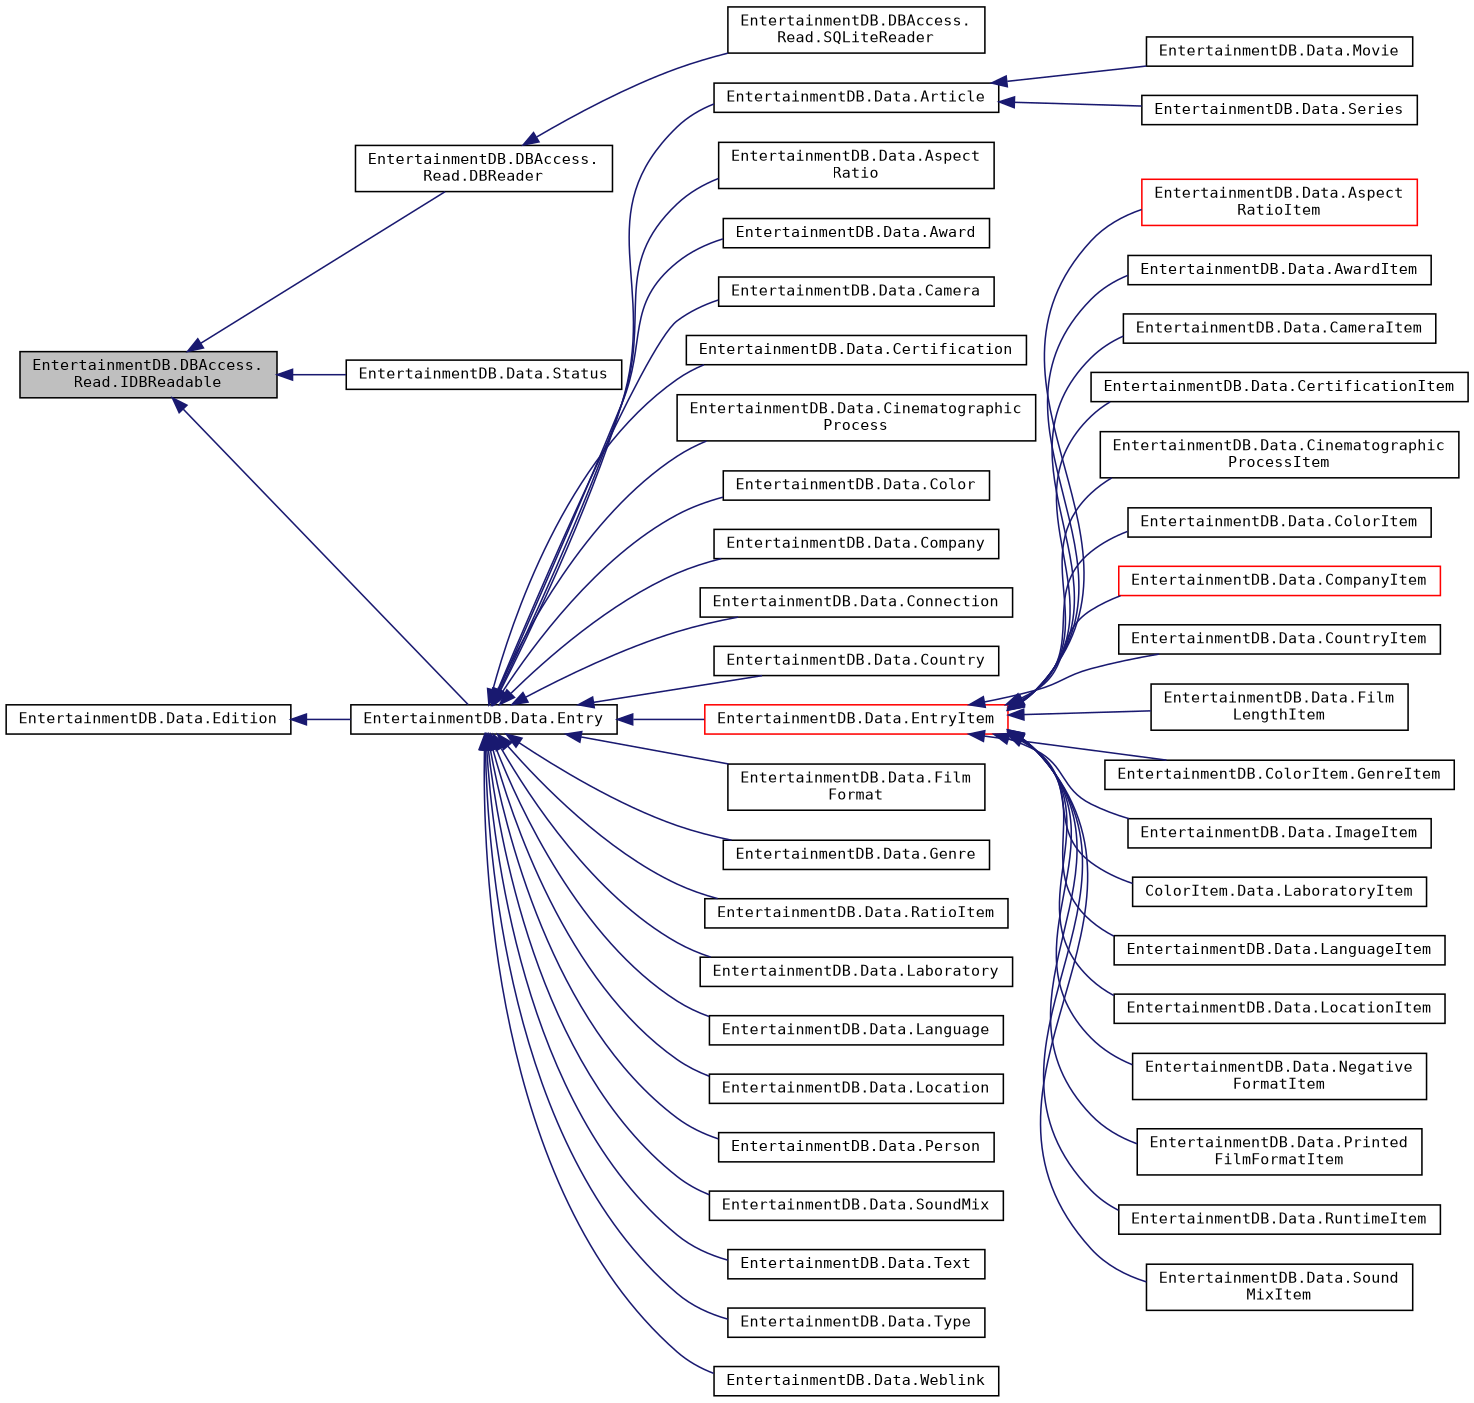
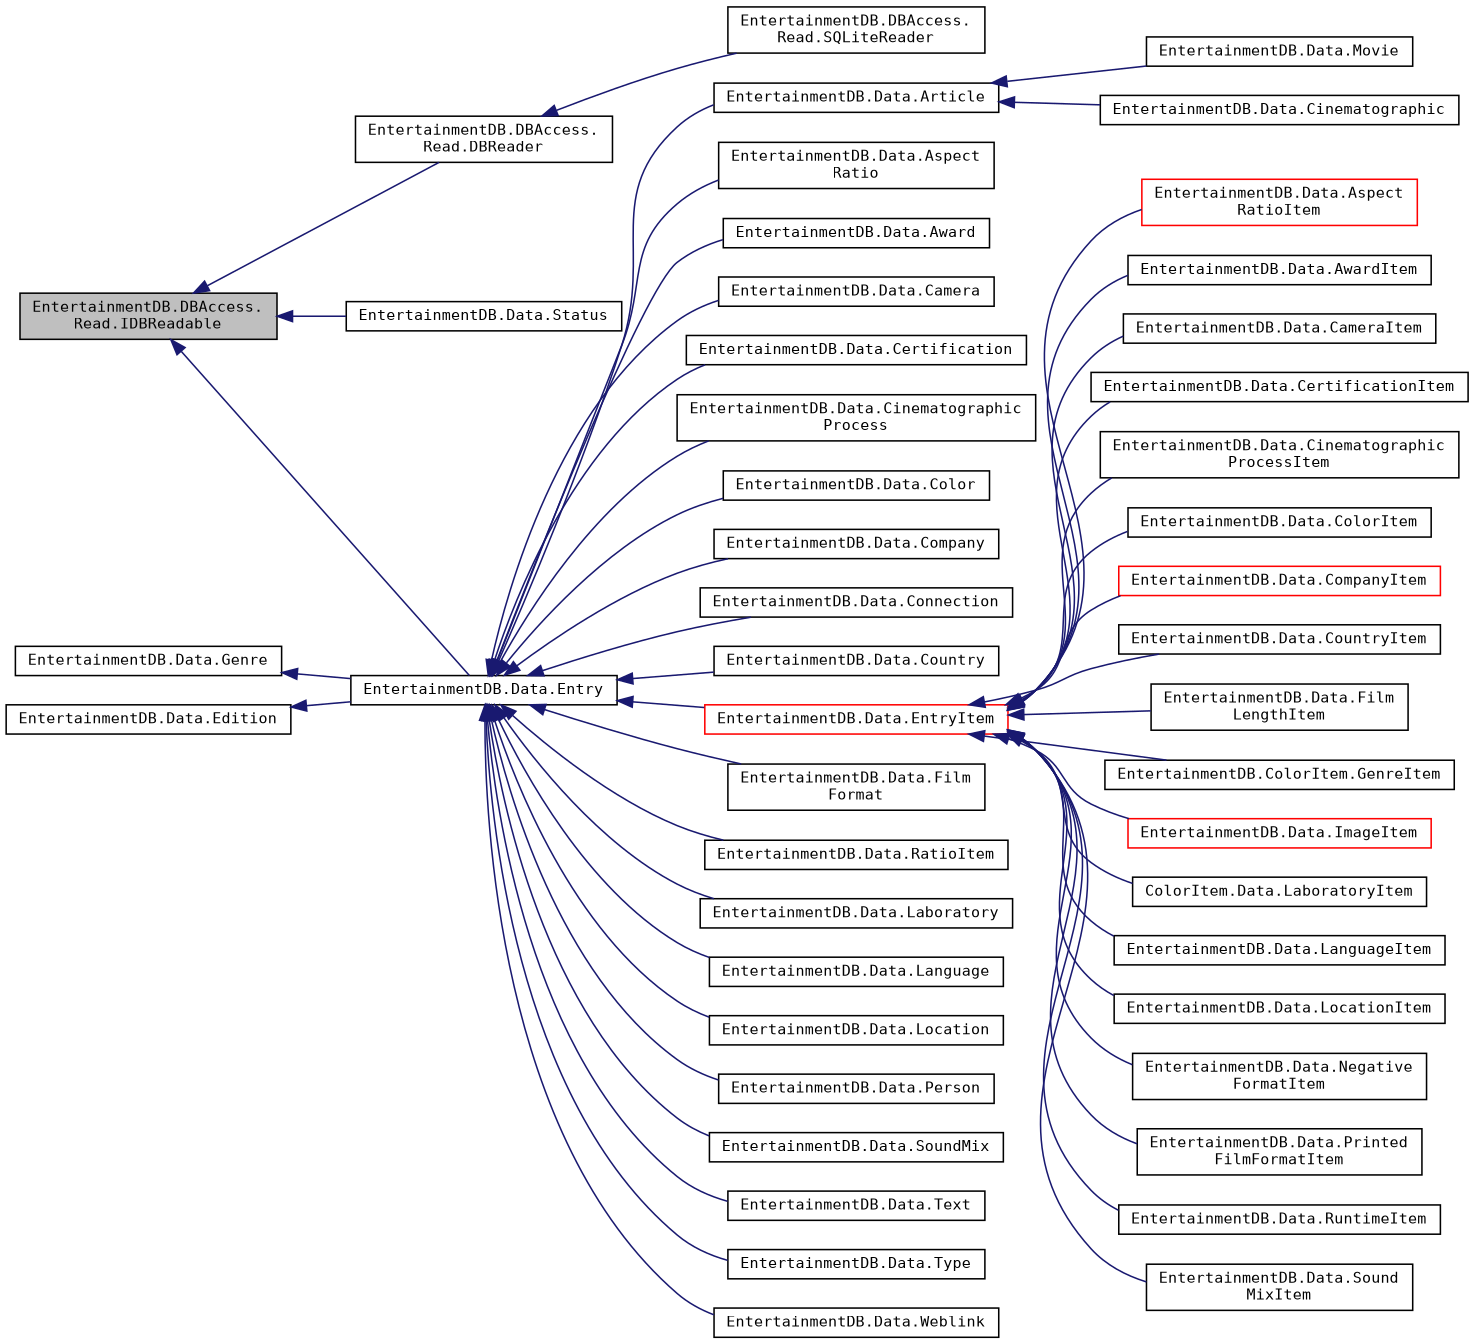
  digraph {
    fontname="DejaVu Sans Mono"
    rankdir=LR
    node [color=black fillcolor=white fontname="DejaVu Sans Mono" fontsize=10 shape=record style=filled]
    edge [color=midnightblue dir=back fontname="DejaVu Sans Mono" fontsize=10 labelfontname=Helvetica labelfontsize=10 style=solid]
    n1 [fillcolor=grey75 fontcolor=black height=0.2 label="EntertainmentDB.DBAccess.\lRead.IDBReadable" width=0.4]
    n2 [height=0.2 label="EntertainmentDB.DBAccess.\lRead.DBReader" width=0.4]
    n3 [height=0.2 label="EntertainmentDB.Data.Entry" width=0.4]
    n4 [height=0.2 label="EntertainmentDB.Data.Status" width=0.4]
    n5 [height=0.2 label="EntertainmentDB.DBAccess.\lRead.SQLiteReader" width=0.4]
    n6 [height=0.2 label="EntertainmentDB.Data.Article" width=0.4]
    n7 [height=0.2 label="EntertainmentDB.Data.Aspect\lRatio" width=0.4]
    n8 [height=0.2 label="EntertainmentDB.Data.Award" width=0.4]
    n9 [height=0.2 label="EntertainmentDB.Data.Camera" width=0.4]
    n10 [height=0.2 label="EntertainmentDB.Data.Certification" width=0.4]
    n11 [height=0.2 label="EntertainmentDB.Data.Cinematographic\lProcess" width=0.4]
    n12 [height=0.2 label="EntertainmentDB.Data.Color" width=0.4]
    n13 [height=0.2 label="EntertainmentDB.Data.Company" width=0.4]
    n14 [height=0.2 label="EntertainmentDB.Data.Connection" width=0.4]
    n15 [height=0.2 label="EntertainmentDB.Data.Country" width=0.4]
    n16 [color=red height=0.2 label="EntertainmentDB.Data.EntryItem" width=0.4]
    n17 [height=0.2 label="EntertainmentDB.Data.Film\lFormat" width=0.4]
    n18 [height=0.2 label="EntertainmentDB.Data.Genre" width=0.4]
    n19 [height=0.2 label="EntertainmentDB.Data.RatioItem" width=0.4]
    n20 [height=0.2 label="EntertainmentDB.Data.Laboratory" width=0.4]
    n21 [height=0.2 label="EntertainmentDB.Data.Language" width=0.4]
    n22 [height=0.2 label="EntertainmentDB.Data.Location" width=0.4]
    n23 [height=0.2 label="EntertainmentDB.Data.Person" width=0.4]
    n24 [height=0.2 label="EntertainmentDB.Data.SoundMix" width=0.4]
    n25 [height=0.2 label="EntertainmentDB.Data.Text" width=0.4]
    n26 [height=0.2 label="EntertainmentDB.Data.Type" width=0.4]
    n27 [height=0.2 label="EntertainmentDB.Data.Weblink" width=0.4]
    n28 [height=0.2 label="EntertainmentDB.Data.Movie" width=0.4]
-   n29 [height=0.2 label="EntertainmentDB.Data.Series" width=0.4]
+   n29 [height=0.2 label="EntertainmentDB.Data.Cinematographic" width=0.4]
    n30 [height=0.2 label="EntertainmentDB.Data.Edition" width=0.4]
    n31 [color=red height=0.2 label="EntertainmentDB.Data.Aspect\lRatioItem" width=0.4]
    n32 [height=0.2 label="EntertainmentDB.Data.AwardItem" width=0.4]
    n33 [height=0.2 label="EntertainmentDB.Data.CameraItem" width=0.4]
    n34 [height=0.2 label="EntertainmentDB.Data.CertificationItem" width=0.4]
    n35 [height=0.2 label="EntertainmentDB.Data.Cinematographic\lProcessItem" width=0.4]
    n36 [height=0.2 label="EntertainmentDB.Data.ColorItem" width=0.4]
    n37 [color=red height=0.2 label="EntertainmentDB.Data.CompanyItem" width=0.4]
    n38 [height=0.2 label="EntertainmentDB.Data.CountryItem" width=0.4]
    n39 [height=0.2 label="EntertainmentDB.Data.Film\lLengthItem" width=0.4]
    n40 [height=0.2 label="EntertainmentDB.ColorItem.GenreItem" width=0.4]
-   n41 [height=0.2 label="EntertainmentDB.Data.ImageItem" width=0.4]
+   n41 [color=red height=0.2 label="EntertainmentDB.Data.ImageItem" width=0.4]
    n42 [height=0.2 label="ColorItem.Data.LaboratoryItem" width=0.4]
    n43 [height=0.2 label="EntertainmentDB.Data.LanguageItem" width=0.4]
    n44 [height=0.2 label="EntertainmentDB.Data.LocationItem" width=0.4]
    n45 [height=0.2 label="EntertainmentDB.Data.Negative\lFormatItem" width=0.4]
    n46 [height=0.2 label="EntertainmentDB.Data.Printed\lFilmFormatItem" width=0.4]
    n47 [height=0.2 label="EntertainmentDB.Data.RuntimeItem" width=0.4]
    n48 [height=0.2 label="EntertainmentDB.Data.Sound\lMixItem" width=0.4]
    n1 -> n2
    n1 -> n3
    n1 -> n4
    n2 -> n5
    n3 -> n6
    n3 -> n7
    n3 -> n8
    n3 -> n9
    n3 -> n10
    n3 -> n11
    n3 -> n12
    n3 -> n13
    n3 -> n14
    n3 -> n15
    n3 -> n16
    n3 -> n17
-   n3 -> n18
+   n18 -> n3
    n3 -> n19
    n3 -> n20
    n3 -> n21
    n3 -> n22
    n3 -> n23
    n3 -> n24
    n3 -> n25
    n3 -> n26
    n3 -> n27
    n6 -> n28
    n6 -> n29
    n16 -> n31
    n16 -> n32
    n16 -> n33
    n16 -> n34
    n16 -> n35
    n16 -> n36
    n16 -> n37
    n16 -> n38
    n16 -> n39
    n16 -> n40
    n16 -> n41
    n16 -> n42
    n16 -> n43
    n16 -> n44
    n16 -> n45
    n16 -> n46
    n16 -> n47
    n16 -> n48
    n30 -> n3
  }
